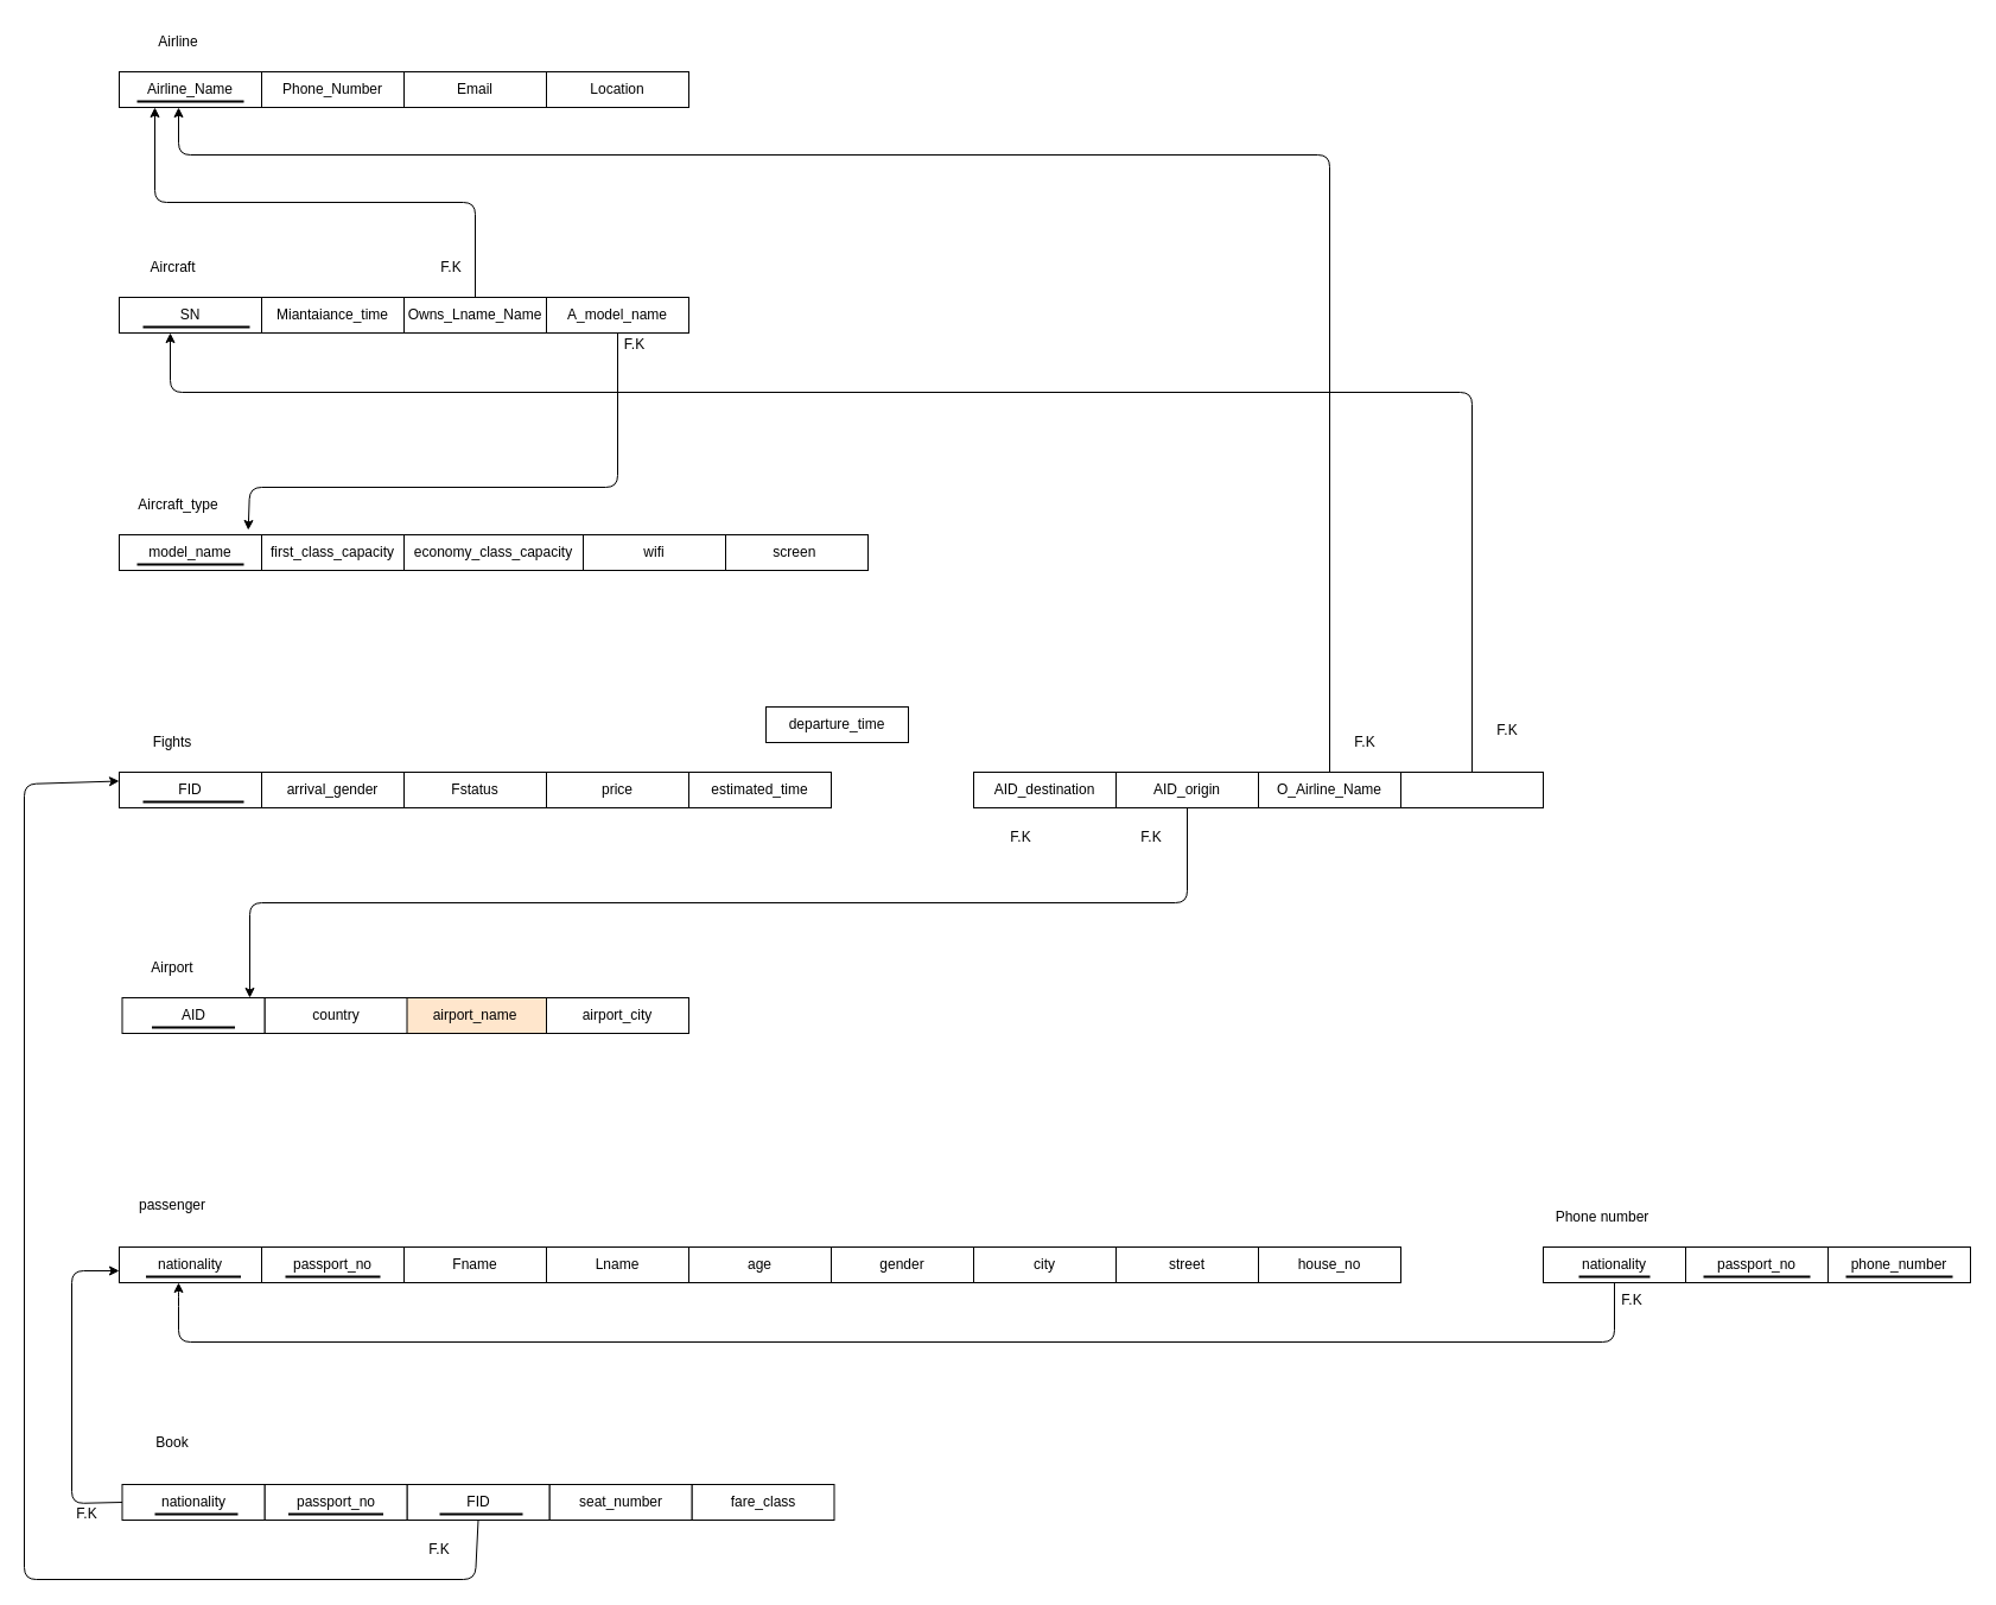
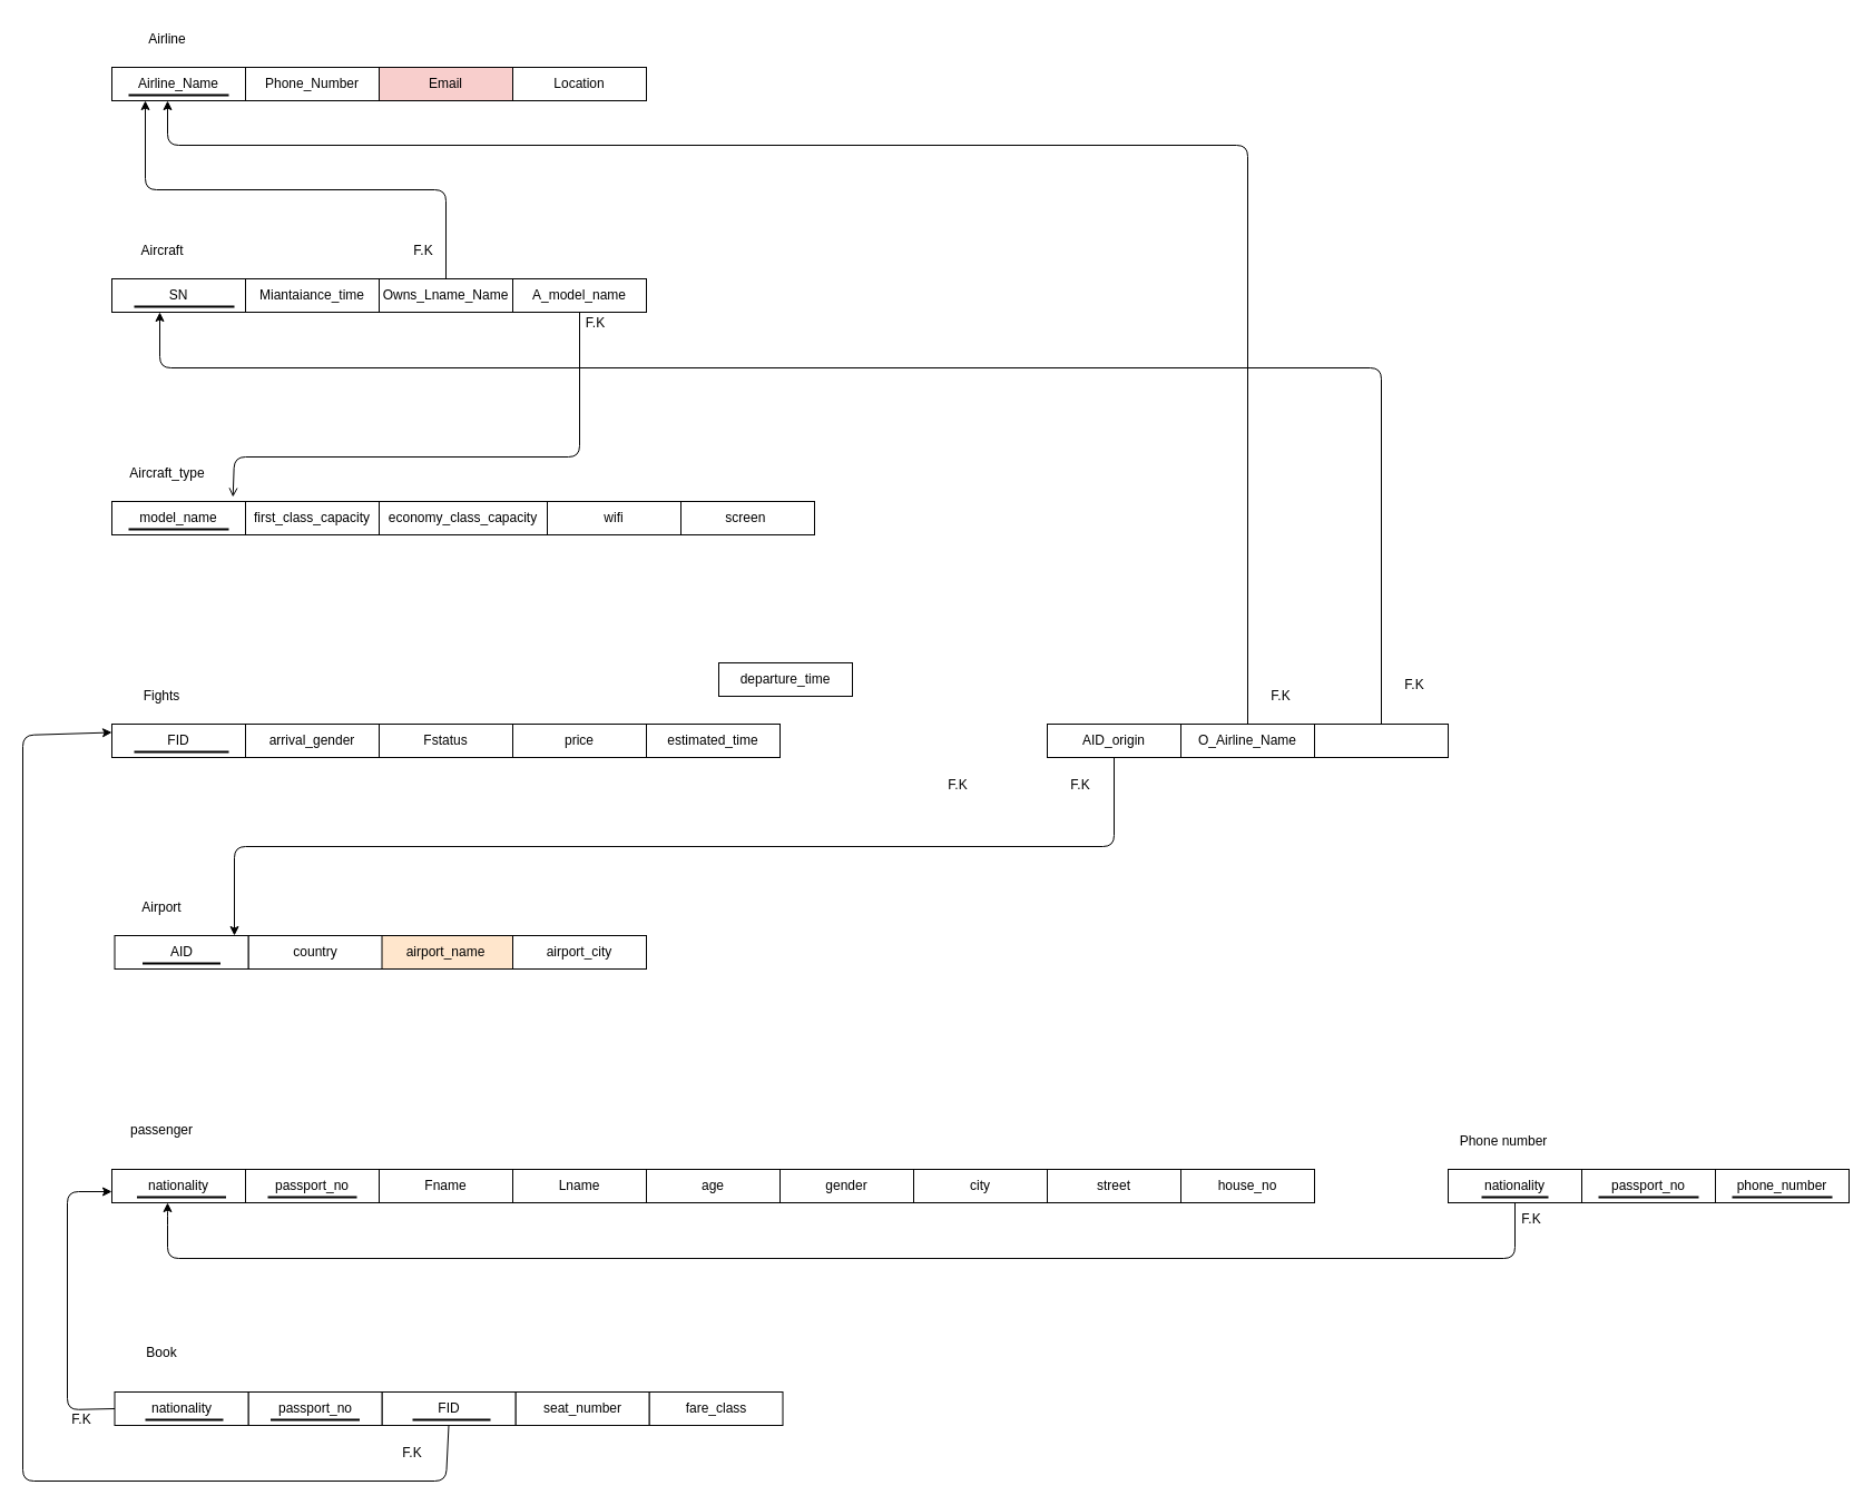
  <mxCell id="0" />
  <mxCell id="1" parent="0" />
  <mxCell id="2" value="Airline_Name" style="rounded=0;whiteSpace=wrap;html=1;" parent="1" vertex="1"><mxGeometry x="100" y="60" width="120" height="30" as="geometry" /></mxCell>
  <mxCell id="3" value="Phone_Number" style="rounded=0;whiteSpace=wrap;html=1;" parent="1" vertex="1"><mxGeometry x="220" y="60" width="120" height="30" as="geometry" /></mxCell>
  <mxCell id="4" value="Location" style="rounded=0;whiteSpace=wrap;html=1;" parent="1" vertex="1"><mxGeometry x="460" y="60" width="120" height="30" as="geometry" /></mxCell>
- <mxCell id="5" value="Email" style="rounded=0;whiteSpace=wrap;html=1;" parent="1" vertex="1"><mxGeometry x="340" y="60" width="120" height="30" as="geometry" /></mxCell>
+ <mxCell id="5" value="Email" style="rounded=0;whiteSpace=wrap;html=1;fillColor=#f8cecc;" parent="1" vertex="1"><mxGeometry x="340" y="60" width="120" height="30" as="geometry" /></mxCell>
  <mxCell id="6" value="" style="line;strokeWidth=2;html=1;" parent="1" vertex="1"><mxGeometry x="115" y="70" width="90" height="30" as="geometry" /></mxCell>
  <mxCell id="7" value="SN" style="rounded=0;whiteSpace=wrap;html=1;" parent="1" vertex="1"><mxGeometry x="100" y="250" width="120" height="30" as="geometry" /></mxCell>
  <mxCell id="8" value="Miantaiance_time" style="rounded=0;whiteSpace=wrap;html=1;" parent="1" vertex="1"><mxGeometry x="220" y="250" width="120" height="30" as="geometry" /></mxCell>
  <mxCell id="9" value="Aircraft" style="text;html=1;align=center;verticalAlign=middle;resizable=0;points=[];autosize=1;strokeColor=none;fillColor=none;" parent="1" vertex="1"><mxGeometry x="115" y="210" width="60" height="30" as="geometry" /></mxCell>
  <mxCell id="10" value="Airline" style="text;html=1;strokeColor=none;fillColor=none;align=center;verticalAlign=middle;whiteSpace=wrap;rounded=0;arcSize=15;" parent="1" vertex="1"><mxGeometry x="100" y="20" width="100" height="30" as="geometry" /></mxCell>
  <mxCell id="11" value="" style="line;strokeWidth=2;html=1;" vertex="1" parent="1"><mxGeometry x="120" y="270" width="90" height="10" as="geometry" /></mxCell>
  <mxCell id="12" value="screen&amp;nbsp;" style="rounded=0;whiteSpace=wrap;html=1;" vertex="1" parent="1"><mxGeometry x="611" y="450" width="120" height="30" as="geometry" /></mxCell>
  <mxCell id="13" value="wifi" style="rounded=0;whiteSpace=wrap;html=1;" vertex="1" parent="1"><mxGeometry x="491" y="450" width="120" height="30" as="geometry" /></mxCell>
  <mxCell id="14" value="economy_class_capacity" style="rounded=0;whiteSpace=wrap;html=1;" vertex="1" parent="1"><mxGeometry x="340" y="450" width="151" height="30" as="geometry" /></mxCell>
  <mxCell id="15" value="first_class_capacity" style="rounded=0;whiteSpace=wrap;html=1;" vertex="1" parent="1"><mxGeometry x="220" y="450" width="120" height="30" as="geometry" /></mxCell>
  <mxCell id="16" value="model_name" style="rounded=0;whiteSpace=wrap;html=1;" vertex="1" parent="1"><mxGeometry x="100" y="450" width="120" height="30" as="geometry" /></mxCell>
  <mxCell id="17" value="Aircraft_type" style="text;html=1;strokeColor=none;fillColor=none;align=center;verticalAlign=middle;whiteSpace=wrap;rounded=0;" vertex="1" parent="1"><mxGeometry x="120" y="410" width="60" height="30" as="geometry" /></mxCell>
  <mxCell id="18" value="" style="line;strokeWidth=2;html=1;" vertex="1" parent="1"><mxGeometry x="115" y="470" width="90" height="10" as="geometry" /></mxCell>
  <mxCell id="19" value="departure_time" style="rounded=0;whiteSpace=wrap;html=1;" vertex="1" parent="1"><mxGeometry x="645" y="595" width="120" height="30" as="geometry" /></mxCell>
  <mxCell id="20" value="estimated_time" style="rounded=0;whiteSpace=wrap;html=1;" vertex="1" parent="1"><mxGeometry x="580" y="650" width="120" height="30" as="geometry" /></mxCell>
  <mxCell id="21" value="price" style="rounded=0;whiteSpace=wrap;html=1;" vertex="1" parent="1"><mxGeometry x="460" y="650" width="120" height="30" as="geometry" /></mxCell>
  <mxCell id="22" value="Fstatus" style="rounded=0;whiteSpace=wrap;html=1;" vertex="1" parent="1"><mxGeometry x="340" y="650" width="120" height="30" as="geometry" /></mxCell>
  <mxCell id="23" value="arrival_gender" style="rounded=0;whiteSpace=wrap;html=1;" vertex="1" parent="1"><mxGeometry x="220" y="650" width="120" height="30" as="geometry" /></mxCell>
  <mxCell id="24" value="FID" style="rounded=0;whiteSpace=wrap;html=1;" vertex="1" parent="1"><mxGeometry x="100" y="650" width="120" height="30" as="geometry" /></mxCell>
  <mxCell id="25" value="Fights" style="text;html=1;strokeColor=none;fillColor=none;align=center;verticalAlign=middle;whiteSpace=wrap;rounded=0;" vertex="1" parent="1"><mxGeometry x="115" y="610" width="60" height="30" as="geometry" /></mxCell>
  <mxCell id="26" value="Airport" style="text;html=1;strokeColor=none;fillColor=none;align=center;verticalAlign=middle;whiteSpace=wrap;rounded=0;" vertex="1" parent="1"><mxGeometry x="115" y="800" width="60" height="30" as="geometry" /></mxCell>
  <mxCell id="27" value="airport_city" style="rounded=0;whiteSpace=wrap;html=1;" vertex="1" parent="1"><mxGeometry x="460" y="840" width="120" height="30" as="geometry" /></mxCell>
  <mxCell id="28" value="airport_name" style="rounded=0;whiteSpace=wrap;html=1;fillColor=#ffe6cc;" vertex="1" parent="1"><mxGeometry x="340" y="840" width="120" height="30" as="geometry" /></mxCell>
  <mxCell id="29" value="country" style="rounded=0;whiteSpace=wrap;html=1;" vertex="1" parent="1"><mxGeometry x="222.5" y="840" width="120" height="30" as="geometry" /></mxCell>
  <mxCell id="30" value="AID" style="rounded=0;whiteSpace=wrap;html=1;" vertex="1" parent="1"><mxGeometry x="102.5" y="840" width="120" height="30" as="geometry" /></mxCell>
  <mxCell id="31" value="" style="line;strokeWidth=2;html=1;" vertex="1" parent="1"><mxGeometry x="127.5" y="860" width="70" height="10" as="geometry" /></mxCell>
  <mxCell id="32" value="" style="line;strokeWidth=2;html=1;" vertex="1" parent="1"><mxGeometry x="120" y="670" width="85" height="10" as="geometry" /></mxCell>
  <mxCell id="33" value="passenger" style="text;html=1;strokeColor=none;fillColor=none;align=center;verticalAlign=middle;whiteSpace=wrap;rounded=0;" vertex="1" parent="1"><mxGeometry x="115" y="1000" width="60" height="30" as="geometry" /></mxCell>
  <mxCell id="34" value="city" style="rounded=0;whiteSpace=wrap;html=1;" vertex="1" parent="1"><mxGeometry x="820" y="1050" width="120" height="30" as="geometry" /></mxCell>
  <mxCell id="35" value="gender" style="rounded=0;whiteSpace=wrap;html=1;" vertex="1" parent="1"><mxGeometry x="700" y="1050" width="120" height="30" as="geometry" /></mxCell>
  <mxCell id="36" value="age" style="rounded=0;whiteSpace=wrap;html=1;" vertex="1" parent="1"><mxGeometry x="580" y="1050" width="120" height="30" as="geometry" /></mxCell>
  <mxCell id="37" value="Lname" style="rounded=0;whiteSpace=wrap;html=1;" vertex="1" parent="1"><mxGeometry x="460" y="1050" width="120" height="30" as="geometry" /></mxCell>
  <mxCell id="38" value="Fname" style="rounded=0;whiteSpace=wrap;html=1;" vertex="1" parent="1"><mxGeometry x="340" y="1050" width="120" height="30" as="geometry" /></mxCell>
  <mxCell id="39" value="passport_no" style="rounded=0;whiteSpace=wrap;html=1;" vertex="1" parent="1"><mxGeometry x="220" y="1050" width="120" height="30" as="geometry" /></mxCell>
  <mxCell id="40" value="nationality" style="rounded=0;whiteSpace=wrap;html=1;" vertex="1" parent="1"><mxGeometry x="100" y="1050" width="120" height="30" as="geometry" /></mxCell>
  <mxCell id="41" value="street" style="rounded=0;whiteSpace=wrap;html=1;" vertex="1" parent="1"><mxGeometry x="940" y="1050" width="120" height="30" as="geometry" /></mxCell>
  <mxCell id="42" value="house_no" style="rounded=0;whiteSpace=wrap;html=1;" vertex="1" parent="1"><mxGeometry x="1060" y="1050" width="120" height="30" as="geometry" /></mxCell>
  <mxCell id="43" value="" style="line;strokeWidth=2;html=1;" vertex="1" parent="1"><mxGeometry x="122.5" y="1070" width="80" height="10" as="geometry" /></mxCell>
  <mxCell id="44" value="" style="line;strokeWidth=2;html=1;" vertex="1" parent="1"><mxGeometry x="240" y="1070" width="80" height="10" as="geometry" /></mxCell>
  <mxCell id="45" value="Phone number" style="text;html=1;strokeColor=none;fillColor=none;align=center;verticalAlign=middle;whiteSpace=wrap;rounded=0;" vertex="1" parent="1"><mxGeometry x="1300" y="1010" width="100" height="30" as="geometry" /></mxCell>
  <mxCell id="46" value="phone_number" style="rounded=0;whiteSpace=wrap;html=1;" vertex="1" parent="1"><mxGeometry x="1540" y="1050" width="120" height="30" as="geometry" /></mxCell>
  <mxCell id="47" value="passport_no" style="rounded=0;whiteSpace=wrap;html=1;" vertex="1" parent="1"><mxGeometry x="1420" y="1050" width="120" height="30" as="geometry" /></mxCell>
  <mxCell id="48" style="edgeStyle=none;html=1;exitX=0.5;exitY=1;exitDx=0;exitDy=0;" edge="1" parent="1" source="49"><mxGeometry relative="1" as="geometry"><mxPoint x="150" y="1080" as="targetPoint" /><Array as="points"><mxPoint x="1360" y="1130" /><mxPoint x="150" y="1130" /><mxPoint x="150" y="1090" /></Array></mxGeometry></mxCell>
  <mxCell id="49" value="nationality" style="rounded=0;whiteSpace=wrap;html=1;" vertex="1" parent="1"><mxGeometry x="1300" y="1050" width="120" height="30" as="geometry" /></mxCell>
  <mxCell id="50" value="" style="line;strokeWidth=2;html=1;" vertex="1" parent="1"><mxGeometry x="1555" y="1070" width="90" height="10" as="geometry" /></mxCell>
  <mxCell id="51" value="" style="line;strokeWidth=2;html=1;" vertex="1" parent="1"><mxGeometry x="1435" y="1070" width="90" height="10" as="geometry" /></mxCell>
  <mxCell id="52" value="" style="line;strokeWidth=2;html=1;" vertex="1" parent="1"><mxGeometry x="1330" y="1070" width="60" height="10" as="geometry" /></mxCell>
  <mxCell id="53" value="F.K" style="text;html=1;strokeColor=none;fillColor=none;align=center;verticalAlign=middle;whiteSpace=wrap;rounded=0;" vertex="1" parent="1"><mxGeometry x="1360" y="1080" width="30" height="30" as="geometry" /></mxCell>
- <mxCell id="54" value="AID_destination" style="rounded=0;whiteSpace=wrap;html=1;" vertex="1" parent="1"><mxGeometry x="820" y="650" width="120" height="30" as="geometry" /></mxCell>
  <mxCell id="55" style="edgeStyle=none;html=1;exitX=0.5;exitY=1;exitDx=0;exitDy=0;" edge="1" parent="1" source="56"><mxGeometry relative="1" as="geometry"><mxPoint x="210" y="840" as="targetPoint" /><Array as="points"><mxPoint x="1000" y="760" /><mxPoint x="210" y="760" /></Array></mxGeometry></mxCell>
  <mxCell id="56" value="AID_origin" style="rounded=0;whiteSpace=wrap;html=1;" vertex="1" parent="1"><mxGeometry x="940" y="650" width="120" height="30" as="geometry" /></mxCell>
  <mxCell id="57" value="F.K" style="text;html=1;strokeColor=none;fillColor=none;align=center;verticalAlign=middle;whiteSpace=wrap;rounded=0;" vertex="1" parent="1"><mxGeometry x="940" y="690" width="60" height="30" as="geometry" /></mxCell>
  <mxCell id="58" value="F.K" style="text;html=1;strokeColor=none;fillColor=none;align=center;verticalAlign=middle;whiteSpace=wrap;rounded=0;" vertex="1" parent="1"><mxGeometry x="830" y="690" width="60" height="30" as="geometry" /></mxCell>
  <mxCell id="59" value="Book" style="text;html=1;strokeColor=none;fillColor=none;align=center;verticalAlign=middle;whiteSpace=wrap;rounded=0;" vertex="1" parent="1"><mxGeometry x="115" y="1200" width="60" height="30" as="geometry" /></mxCell>
  <mxCell id="60" value="fare_class" style="rounded=0;whiteSpace=wrap;html=1;" vertex="1" parent="1"><mxGeometry x="582.5" y="1250" width="120" height="30" as="geometry" /></mxCell>
  <mxCell id="61" value="seat_number" style="rounded=0;whiteSpace=wrap;html=1;" vertex="1" parent="1"><mxGeometry x="462.5" y="1250" width="120" height="30" as="geometry" /></mxCell>
  <mxCell id="62" style="edgeStyle=none;html=1;exitX=0.5;exitY=1;exitDx=0;exitDy=0;entryX=0;entryY=0.25;entryDx=0;entryDy=0;" edge="1" parent="1" source="63" target="24"><mxGeometry relative="1" as="geometry"><mxPoint x="20" y="590" as="targetPoint" /><Array as="points"><mxPoint x="400" y="1330" /><mxPoint x="20" y="1330" /><mxPoint x="20" y="660" /></Array></mxGeometry></mxCell>
  <mxCell id="63" value="FID" style="rounded=0;whiteSpace=wrap;html=1;" vertex="1" parent="1"><mxGeometry x="342.5" y="1250" width="120" height="30" as="geometry" /></mxCell>
  <mxCell id="64" value="passport_no" style="rounded=0;whiteSpace=wrap;html=1;" vertex="1" parent="1"><mxGeometry x="222.5" y="1250" width="120" height="30" as="geometry" /></mxCell>
  <mxCell id="65" style="edgeStyle=none;html=1;exitX=0;exitY=0.5;exitDx=0;exitDy=0;" edge="1" parent="1" source="66"><mxGeometry relative="1" as="geometry"><mxPoint x="100" y="1070" as="targetPoint" /><Array as="points"><mxPoint x="60" y="1266" /><mxPoint x="60" y="1070" /></Array></mxGeometry></mxCell>
  <mxCell id="66" value="nationality" style="rounded=0;whiteSpace=wrap;html=1;" vertex="1" parent="1"><mxGeometry x="102.5" y="1250" width="120" height="30" as="geometry" /></mxCell>
  <mxCell id="67" value="" style="line;strokeWidth=2;html=1;" vertex="1" parent="1"><mxGeometry x="370" y="1270" width="70" height="10" as="geometry" /></mxCell>
  <mxCell id="68" value="" style="line;strokeWidth=2;html=1;" vertex="1" parent="1"><mxGeometry x="242.5" y="1270" width="80" height="10" as="geometry" /></mxCell>
  <mxCell id="69" value="" style="line;strokeWidth=2;html=1;" vertex="1" parent="1"><mxGeometry x="130" y="1270" width="70" height="10" as="geometry" /></mxCell>
  <mxCell id="70" value="F.K" style="text;html=1;strokeColor=none;fillColor=none;align=center;verticalAlign=middle;whiteSpace=wrap;rounded=0;" vertex="1" parent="1"><mxGeometry x="42.5" y="1260" width="60" height="30" as="geometry" /></mxCell>
  <mxCell id="71" value="F.K" style="text;html=1;strokeColor=none;fillColor=none;align=center;verticalAlign=middle;whiteSpace=wrap;rounded=0;" vertex="1" parent="1"><mxGeometry x="340" y="1290" width="60" height="30" as="geometry" /></mxCell>
  <mxCell id="72" style="edgeStyle=none;html=1;exitX=0.5;exitY=0;exitDx=0;exitDy=0;entryX=0.389;entryY=0.667;entryDx=0;entryDy=0;entryPerimeter=0;" edge="1" parent="1" source="73" target="6"><mxGeometry relative="1" as="geometry"><mxPoint x="100" y="130" as="targetPoint" /><Array as="points"><mxPoint x="1120" y="130" /><mxPoint x="150" y="130" /></Array></mxGeometry></mxCell>
  <mxCell id="73" value="O_Airline_Name" style="rounded=0;whiteSpace=wrap;html=1;" vertex="1" parent="1"><mxGeometry x="1060" y="650" width="120" height="30" as="geometry" /></mxCell>
  <mxCell id="74" value="F.K" style="text;html=1;strokeColor=none;fillColor=none;align=center;verticalAlign=middle;whiteSpace=wrap;rounded=0;" vertex="1" parent="1"><mxGeometry x="1130" y="610" width="40" height="30" as="geometry" /></mxCell>
  <mxCell id="75" style="edgeStyle=none;html=1;exitX=0.5;exitY=0;exitDx=0;exitDy=0;" edge="1" parent="1" source="76"><mxGeometry relative="1" as="geometry"><mxPoint x="130" y="90" as="targetPoint" /><Array as="points"><mxPoint x="400" y="170" /><mxPoint x="130" y="170" /></Array></mxGeometry></mxCell>
  <mxCell id="76" value="Owns_Lname_Name" style="rounded=0;whiteSpace=wrap;html=1;" vertex="1" parent="1"><mxGeometry x="340" y="250" width="120" height="30" as="geometry" /></mxCell>
  <mxCell id="77" value="F.K" style="text;html=1;strokeColor=none;fillColor=none;align=center;verticalAlign=middle;whiteSpace=wrap;rounded=0;" vertex="1" parent="1"><mxGeometry x="350" y="210" width="60" height="30" as="geometry" /></mxCell>
  <mxCell id="78" style="edgeStyle=none;html=1;exitX=0.5;exitY=0;exitDx=0;exitDy=0;" edge="1" parent="1" source="79"><mxGeometry relative="1" as="geometry"><mxPoint x="143" y="280" as="targetPoint" /><Array as="points"><mxPoint x="1240" y="330" /><mxPoint x="143" y="330" /></Array></mxGeometry></mxCell>
  <mxCell id="79" value="" style="rounded=0;whiteSpace=wrap;html=1;" vertex="1" parent="1"><mxGeometry x="1180" y="650" width="120" height="30" as="geometry" /></mxCell>
  <mxCell id="80" value="F.K" style="text;html=1;strokeColor=none;fillColor=none;align=center;verticalAlign=middle;whiteSpace=wrap;rounded=0;" vertex="1" parent="1"><mxGeometry x="1240" y="600" width="60" height="30" as="geometry" /></mxCell>
- <mxCell id="81" style="edgeStyle=none;html=1;exitX=0.5;exitY=1;exitDx=0;exitDy=0;entryX=0.906;entryY=-0.133;entryDx=0;entryDy=0;entryPerimeter=0;" edge="1" parent="1" source="82" target="16"><mxGeometry relative="1" as="geometry"><mxPoint x="190" y="410" as="targetPoint" /><Array as="points"><mxPoint x="520" y="410" /><mxPoint x="210" y="410" /></Array></mxGeometry></mxCell>
+ <mxCell id="81" style="edgeStyle=none;html=1;exitX=0.5;exitY=1;exitDx=0;exitDy=0;entryX=0.906;entryY=-0.133;entryDx=0;entryDy=0;entryPerimeter=0;endArrow=open;" edge="1" parent="1" source="82" target="16"><mxGeometry relative="1" as="geometry"><mxPoint x="190" y="410" as="targetPoint" /><Array as="points"><mxPoint x="520" y="410" /><mxPoint x="210" y="410" /></Array></mxGeometry></mxCell>
  <mxCell id="82" value="A_model_name" style="rounded=0;whiteSpace=wrap;html=1;" vertex="1" parent="1"><mxGeometry x="460" y="250" width="120" height="30" as="geometry" /></mxCell>
  <mxCell id="83" value="F.K" style="text;html=1;strokeColor=none;fillColor=none;align=center;verticalAlign=middle;whiteSpace=wrap;rounded=0;" vertex="1" parent="1"><mxGeometry x="520" y="280" width="29" height="20" as="geometry" /></mxCell>
